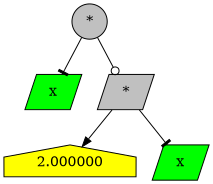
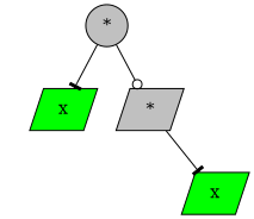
  digraph {
    node [fillcolor=grey shape=parallelogram style=filled]
    edge [arrowhead=tee]
    n1 [label="*" shape=circle]
    n2 [fillcolor=green label=x]
    n3 [label="*"]
-   n4 [fillcolor=yellow label=2.000000 shape=house]
    n5 [fillcolor=green label=x]
    n1 -> n2
    n1 -> n3 [arrowhead=odot]
-   n3 -> n4 [arrowhead=normal]
    n3 -> n5
  }
